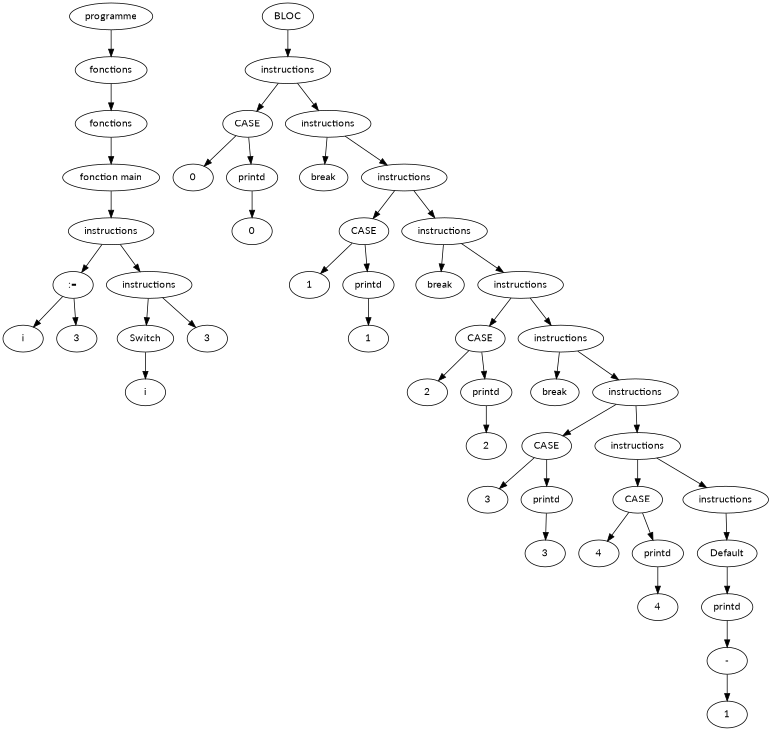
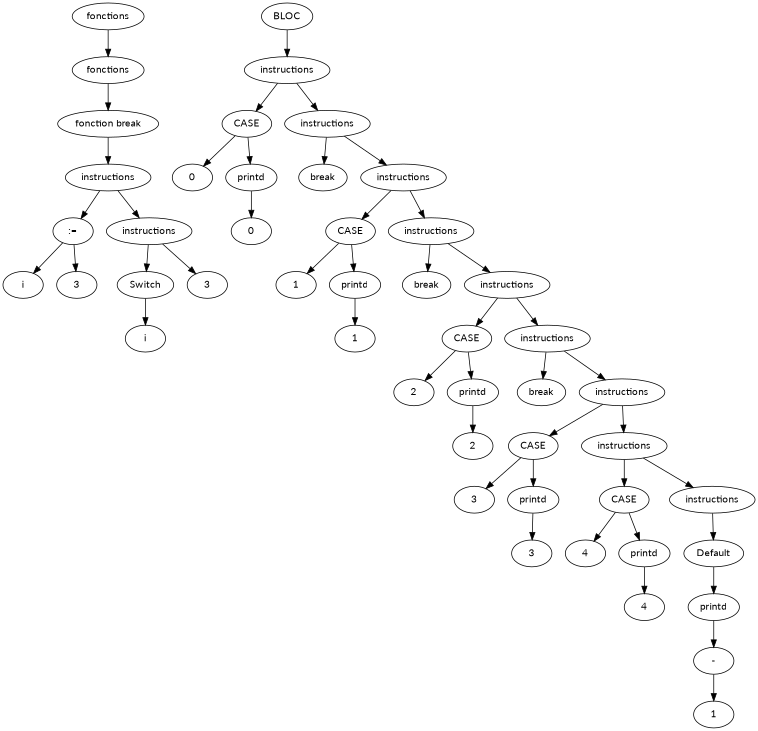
  digraph {
    fontname=Lato
    node [fontname=Lato shape=ellipse]
    edge [fontname=Lato]
-   n1 [label=programme]
    n2 [label=fonctions]
    n3 [label=fonctions]
-   n4 [label="fonction main"]
+   n4 [label="fonction break"]
    n5 [label=instructions]
    n6 [label=":="]
    n7 [label=instructions]
    n8 [label=i]
    n9 [label=3]
    n10 [label=Switch]
    n11 [label=3]
    n12 [label=i]
    n13 [label=BLOC]
    n14 [label=instructions]
    n15 [label=CASE]
    n16 [label=instructions]
    n17 [label=0]
    n18 [label=printd]
    n19 [label=break]
    n20 [label=instructions]
    n21 [label=0]
    n22 [label=CASE]
    n23 [label=instructions]
    n24 [label=1]
    n25 [label=printd]
    n26 [label=break]
    n27 [label=instructions]
    n28 [label=1]
    n29 [label=CASE]
    n30 [label=instructions]
    n31 [label=2]
    n32 [label=printd]
    n33 [label=break]
    n34 [label=instructions]
    n35 [label=2]
    n36 [label=CASE]
    n37 [label=instructions]
    n38 [label=3]
    n39 [label=printd]
    n40 [label=CASE]
    n41 [label=instructions]
    n42 [label=3]
    n43 [label=4]
    n44 [label=printd]
    n45 [label=Default]
    n46 [label=4]
    n47 [label=printd]
    n48 [label="-"]
    n49 [label=1]
-   n1 -> n2
    n2 -> n3
    n3 -> n4
    n4 -> n5
    n5 -> n6
    n5 -> n7
    n6 -> n8
    n6 -> n9
    n7 -> n10
    n7 -> n11
    n10 -> n12
    n13 -> n14
    n14 -> n15
    n14 -> n16
    n15 -> n17
    n15 -> n18
    n16 -> n19
    n16 -> n20
    n18 -> n21
    n20 -> n22
    n20 -> n23
    n22 -> n24
    n22 -> n25
    n23 -> n26
    n23 -> n27
    n25 -> n28
    n27 -> n29
    n27 -> n30
    n29 -> n31
    n29 -> n32
    n30 -> n33
    n30 -> n34
    n32 -> n35
    n34 -> n36
    n34 -> n37
    n36 -> n38
    n36 -> n39
    n37 -> n40
    n37 -> n41
    n39 -> n42
    n40 -> n43
    n40 -> n44
    n41 -> n45
    n44 -> n46
    n45 -> n47
    n47 -> n48
    n48 -> n49
  }
